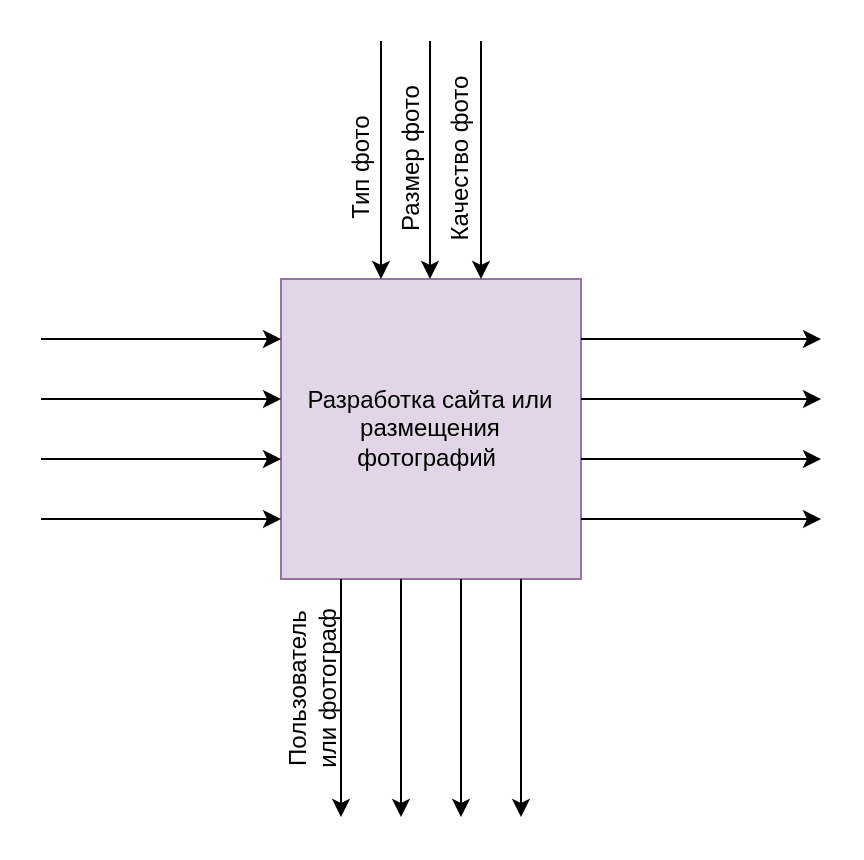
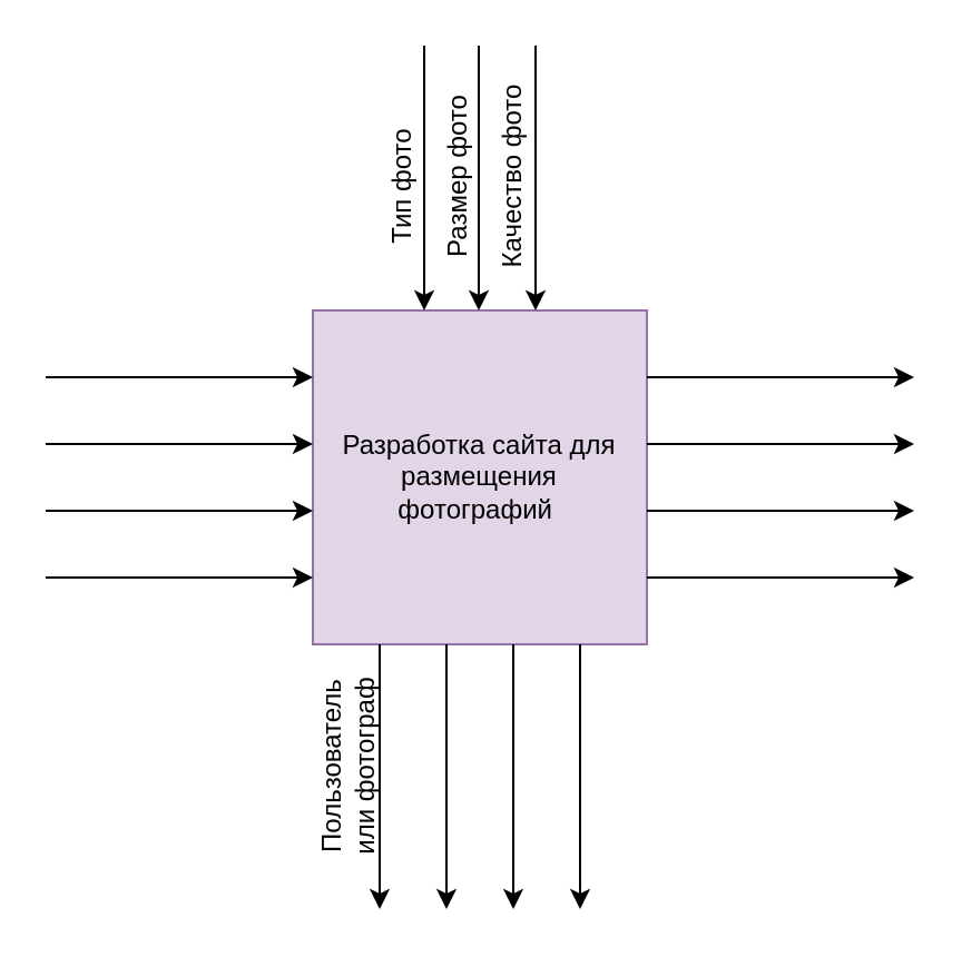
  <mxCell id="0" />
  <mxCell id="1" parent="0" />
  <mxCell id="2" value="" parent="1" style="whiteSpace=wrap;html=1;aspect=fixed;fillColor=#e1d5e7;strokeColor=#9673a6;" vertex="1"><mxGeometry as="geometry" x="140" y="139" width="150" height="150" /></mxCell>
- <mxCell id="3" value="Разработка сайта или размещения фотографий&amp;nbsp;" parent="1" style="text;html=1;strokeColor=none;fillColor=none;align=center;verticalAlign=middle;whiteSpace=wrap;rounded=0;" vertex="1"><mxGeometry as="geometry" x="150" y="179" width="130" height="70" /></mxCell>
+ <mxCell id="3" value="Разработка сайта для размещения фотографий&amp;nbsp;" parent="1" style="text;html=1;strokeColor=none;fillColor=none;align=center;verticalAlign=middle;whiteSpace=wrap;rounded=0;" vertex="1"><mxGeometry as="geometry" x="150" y="179" width="130" height="70" /></mxCell>
  <mxCell id="4" value="" parent="1" style="endArrow=classic;html=1;" edge="1"><mxGeometry as="geometry" width="50" height="50" relative="1"><mxPoint as="sourcePoint" x="20" y="229" /><mxPoint as="targetPoint" x="140" y="229" /></mxGeometry></mxCell>
  <mxCell id="5" value="" parent="1" style="endArrow=classic;html=1;" edge="1"><mxGeometry as="geometry" width="50" height="50" relative="1"><mxPoint as="sourcePoint" x="20" y="259" /><mxPoint as="targetPoint" x="140" y="259" /></mxGeometry></mxCell>
  <mxCell id="6" value="" parent="1" style="endArrow=classic;html=1;" edge="1"><mxGeometry as="geometry" width="50" height="50" relative="1"><mxPoint as="sourcePoint" x="20" y="199" /><mxPoint as="targetPoint" x="140" y="199" /></mxGeometry></mxCell>
  <mxCell id="7" value="" parent="1" style="endArrow=classic;html=1;" edge="1"><mxGeometry as="geometry" width="50" height="50" relative="1"><mxPoint as="sourcePoint" x="20" y="169" /><mxPoint as="targetPoint" x="140" y="169" /></mxGeometry></mxCell>
  <mxCell id="8" value="" parent="1" style="endArrow=classic;html=1;" edge="1"><mxGeometry as="geometry" width="50" height="50" relative="1"><mxPoint as="sourcePoint" x="290" y="259" /><mxPoint as="targetPoint" x="410" y="259" /></mxGeometry></mxCell>
  <mxCell id="9" value="" parent="1" style="endArrow=classic;html=1;" edge="1"><mxGeometry as="geometry" width="50" height="50" relative="1"><mxPoint as="sourcePoint" x="290" y="229" /><mxPoint as="targetPoint" x="410" y="229" /></mxGeometry></mxCell>
  <mxCell id="10" value="" parent="1" style="endArrow=classic;html=1;" edge="1"><mxGeometry as="geometry" width="50" height="50" relative="1"><mxPoint as="sourcePoint" x="290" y="199" /><mxPoint as="targetPoint" x="410" y="199" /></mxGeometry></mxCell>
  <mxCell id="11" value="" parent="1" style="endArrow=classic;html=1;" edge="1"><mxGeometry as="geometry" width="50" height="50" relative="1"><mxPoint as="sourcePoint" x="290" y="169" /><mxPoint as="targetPoint" x="410" y="169" /></mxGeometry></mxCell>
  <mxCell id="12" value="" parent="1" style="endArrow=classic;html=1;" edge="1"><mxGeometry as="geometry" width="50" height="50" relative="1"><mxPoint as="sourcePoint" x="190" y="20" /><mxPoint as="targetPoint" x="190" y="139" /></mxGeometry></mxCell>
  <mxCell id="13" value="" parent="1" style="endArrow=classic;html=1;" edge="1"><mxGeometry as="geometry" width="50" height="50" relative="1"><mxPoint as="sourcePoint" x="214.5" y="20" /><mxPoint as="targetPoint" x="214.5" y="139" /></mxGeometry></mxCell>
  <mxCell id="14" value="" parent="1" style="endArrow=classic;html=1;" edge="1"><mxGeometry as="geometry" width="50" height="50" relative="1"><mxPoint as="sourcePoint" x="260" y="289" /><mxPoint as="targetPoint" x="260" y="408" /></mxGeometry></mxCell>
  <mxCell id="15" value="" parent="1" style="endArrow=classic;html=1;" edge="1"><mxGeometry as="geometry" width="50" height="50" relative="1"><mxPoint as="sourcePoint" x="230" y="289" /><mxPoint as="targetPoint" x="230" y="408" /></mxGeometry></mxCell>
  <mxCell id="16" value="" parent="1" style="endArrow=classic;html=1;" edge="1"><mxGeometry as="geometry" width="50" height="50" relative="1"><mxPoint as="sourcePoint" x="200" y="289" /><mxPoint as="targetPoint" x="200" y="408" /></mxGeometry></mxCell>
  <mxCell id="17" value="" parent="1" style="endArrow=classic;html=1;" edge="1"><mxGeometry as="geometry" width="50" height="50" relative="1"><mxPoint as="sourcePoint" x="170" y="289" /><mxPoint as="targetPoint" x="170" y="408" /></mxGeometry></mxCell>
  <mxCell id="18" value="Тип фото" parent="1" style="text;html=1;strokeColor=none;fillColor=none;align=center;verticalAlign=middle;whiteSpace=wrap;rounded=0;rotation=-90;" vertex="1"><mxGeometry as="geometry" x="140" y="64" width="80" height="39" /></mxCell>
  <mxCell id="19" value="Размер фото" parent="1" style="text;html=1;strokeColor=none;fillColor=none;align=center;verticalAlign=middle;whiteSpace=wrap;rounded=0;rotation=-90;" vertex="1"><mxGeometry as="geometry" x="160" y="64" width="91" height="30" /></mxCell>
  <mxCell id="20" value="Качество фото" parent="1" style="text;html=1;strokeColor=none;fillColor=none;align=center;verticalAlign=middle;whiteSpace=wrap;rounded=0;rotation=-90;" vertex="1"><mxGeometry as="geometry" x="180" y="64" width="100" height="30" /></mxCell>
  <mxCell id="21" value="" parent="1" style="endArrow=classic;html=1;" edge="1"><mxGeometry as="geometry" width="50" height="50" relative="1"><mxPoint as="sourcePoint" x="240" y="20" /><mxPoint as="targetPoint" x="240" y="139" /></mxGeometry></mxCell>
  <mxCell id="22" value="Пользователь&lt;br&gt;или фотограф" parent="1" style="text;html=1;strokeColor=none;fillColor=none;align=center;verticalAlign=middle;whiteSpace=wrap;rounded=0;rotation=-90;" vertex="1"><mxGeometry as="geometry" x="100" y="329" width="112" height="30" /></mxCell>
